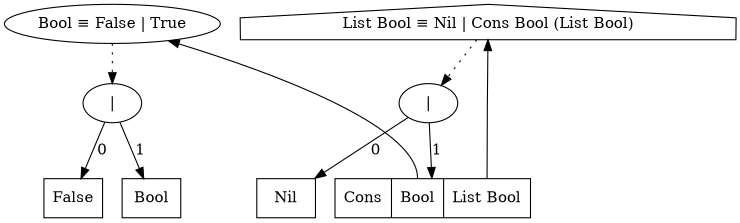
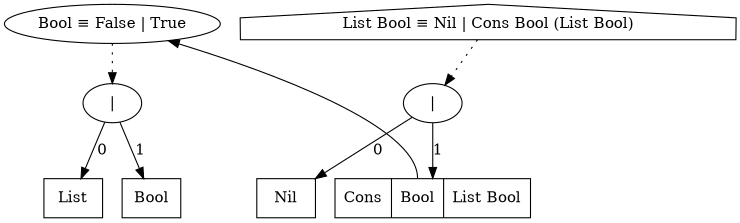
  digraph {
    ordering=out
    node [shape=record]
    n1 [label="Bool ≡ False | True" shape=ellipse]
    n2 [label="List Bool ≡ Nil | Cons Bool (List Bool)" shape=house]
    n3 [label="|" shape=""]
    n4 [label="|" weight=0 shape=""]
-   n5 [label=False]
+   n5 [label=List]
    n6 [label=Bool]
    Nil
    n8 [label="Cons | <c0> Bool | <c1> List Bool"]
    subgraph sub_1 {
      rank=same
      n1
      n2
    }
    subgraph sub_2 {
      rank=same
      n3
      n4
    }
    n1 -> n3 [style=dotted]
    n2 -> n4 [style=dotted]
    n3 -> n5 [label=0]
    n3 -> n6 [label=1]
    n4 -> Nil [label=0]
    n4 -> n8 [label=1]
    n8 -> n1 [tailport=c0]
-   n8 -> n2 [tailport=c1]
  }
